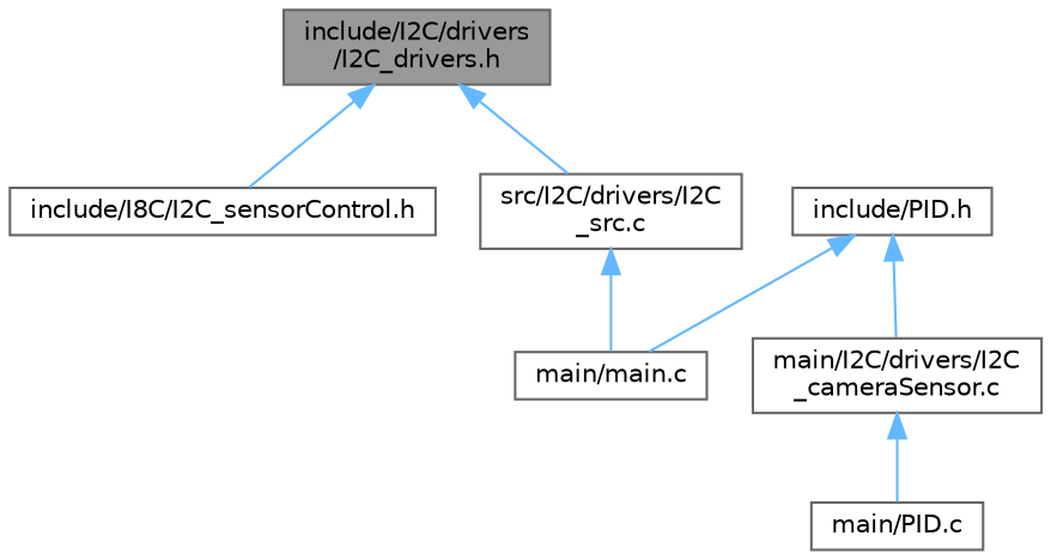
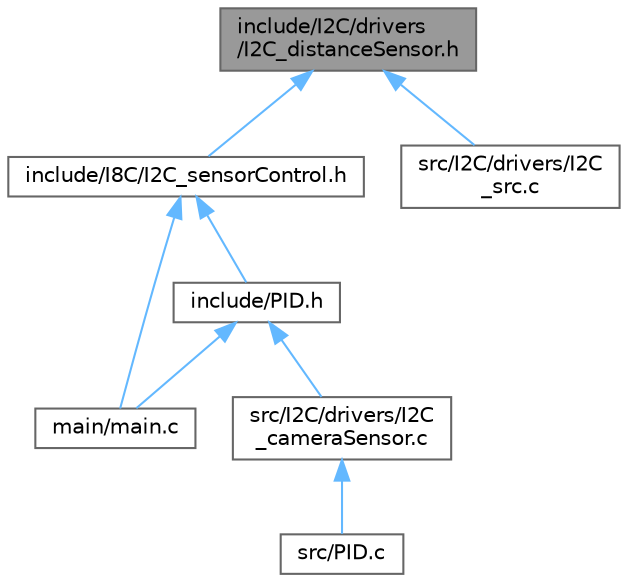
  digraph {
    node [color=grey40 fillcolor=white fontname=Helvetica fontsize=10 shape=box style=filled]
    edge [color=steelblue1 dir=back fontname=Helvetica fontsize=10 labelfontname=Helvetica labelfontsize=10 style=solid]
-   n1 [color=gray40 fillcolor=grey60 fontcolor=black height=0.2 label="include/I2C/drivers\l/I2C_drivers.h" width=0.4]
+   n1 [color=gray40 fillcolor=grey60 fontcolor=black height=0.2 label="include/I2C/drivers\l/I2C_distanceSensor.h" width=0.4]
    n2 [height=0.2 label="include/I8C/I2C_sensorControl.h" width=0.4]
    n3 [height=0.2 label="src/I2C/drivers/I2C\l_src.c" width=0.4]
    n4 [height=0.2 label="include/PID.h" width=0.4]
    n5 [height=0.2 label="main/main.c" width=0.4]
-   n6 [height=0.2 label="main/I2C/drivers/I2C\l_cameraSensor.c" width=0.4]
-   n7 [height=0.2 label="main/PID.c" width=0.4]
+   n6 [height=0.2 label="src/I2C/drivers/I2C\l_cameraSensor.c" width=0.4]
+   n7 [height=0.2 label="src/PID.c" width=0.4]
    n1 -> n2
    n1 -> n3
-   n3 -> n5
+   n2 -> n4
+   n2 -> n5
    n4 -> n5
    n4 -> n6
    n6 -> n7
  }
